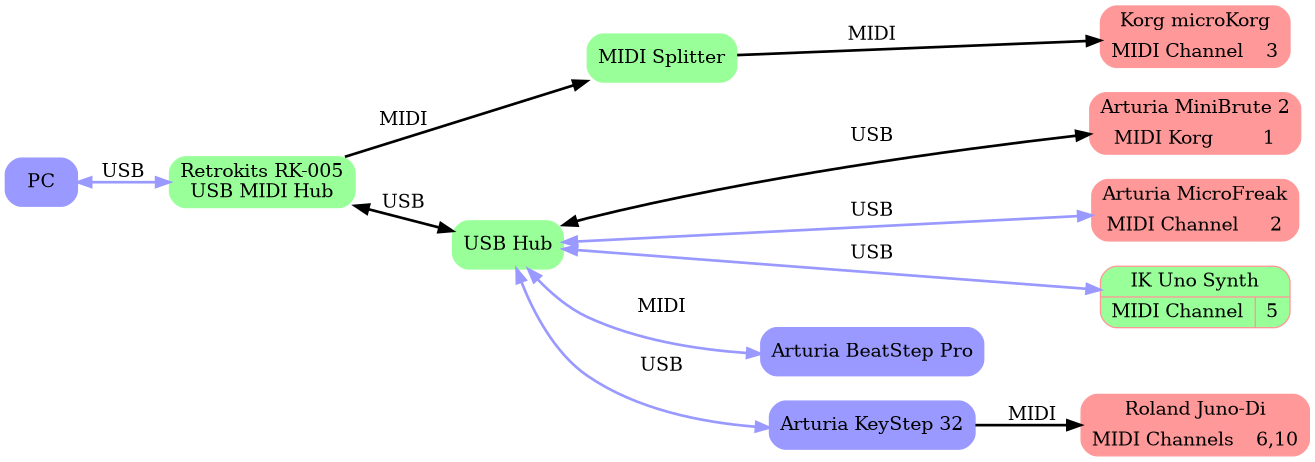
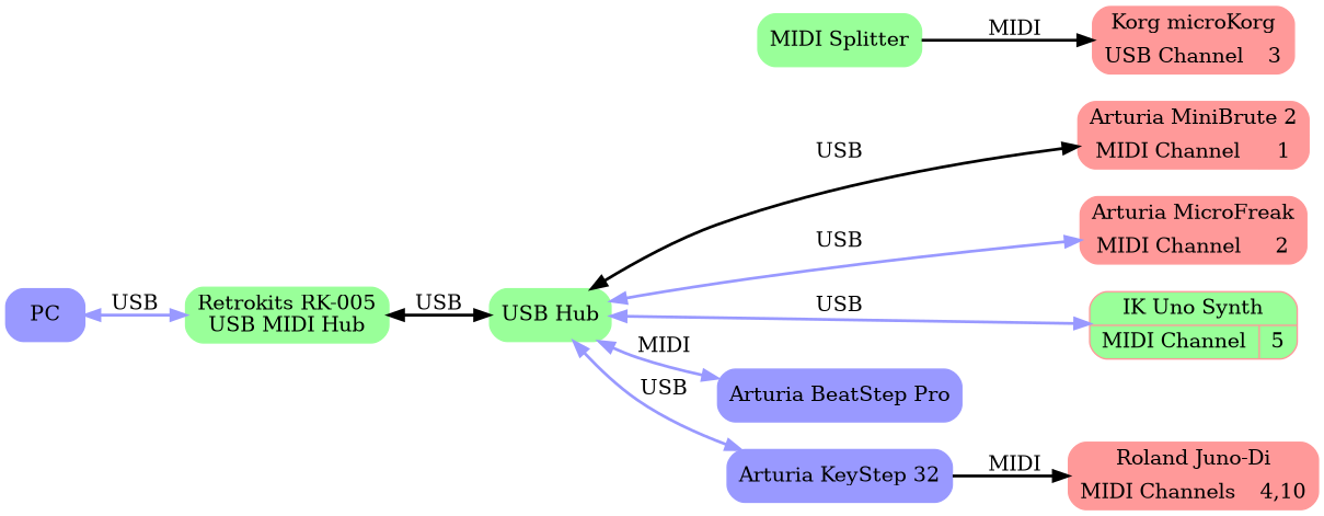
  graph {
    rankdir=LR
    node [color="#ff9999" shape=record style="filled,rounded"]
    edge [dir=both penwidth=2 color="#9999ff"]
-   n1 [label="Arturia MiniBrute 2|{MIDI Korg|1}"]
+   n1 [label="Arturia MiniBrute 2|{MIDI Channel|1}"]
    n2 [label="Arturia MicroFreak|{MIDI Channel|2}"]
-   n3 [label="Korg microKorg|{MIDI Channel|3}"]
-   n4 [label="Roland Juno-Di|{MIDI Channels|6,10}"]
+   n3 [label="Korg microKorg|{USB Channel|3}"]
+   n4 [label="Roland Juno-Di|{MIDI Channels|4,10}"]
    n5 [fillcolor="#99ff99" label="IK Uno Synth|{MIDI Channel|5}"]
    n6 [color="#9999ff" label="Arturia BeatStep Pro"]
    n7 [color="#9999ff" label="Arturia KeyStep 32"]
    n8 [color="#9999ff" label=PC]
    n9 [color="#99ff99" label="Retrokits RK-005\nUSB MIDI Hub"]
    n10 [color="#99ff99" label="MIDI Splitter"]
    n11 [color="#99ff99" label="USB Hub"]
    subgraph sub_1 {
      rank=same
      n1
      n2
      n3
      n4
      n5
    }
    subgraph sub_2 {
      n6
      n7
      n8
    }
    subgraph sub_3 {
      n9
      n10
      n11
    }
    subgraph sub_4 {
      n1
      n2
      n5
      n6
      n7
      n8
      n9
      n11
    }
    subgraph sub_5 {
      n3
      n4
      n7
      n9
      n10
    }
    n7 -- n4 [dir=forward label=MIDI color=""]
    n8 -- n9 [label=USB]
-   n9 -- n10 [dir=forward label=MIDI color=""]
    n9 -- n11 [color=black label=USB]
    n10 -- n3 [dir=forward label=MIDI color=""]
    n11 -- n1 [color=black label=USB]
    n11 -- n2 [label=USB]
    n11 -- n5 [label=USB]
    n11 -- n6 [label=MIDI]
    n11 -- n7 [label=USB]
  }
